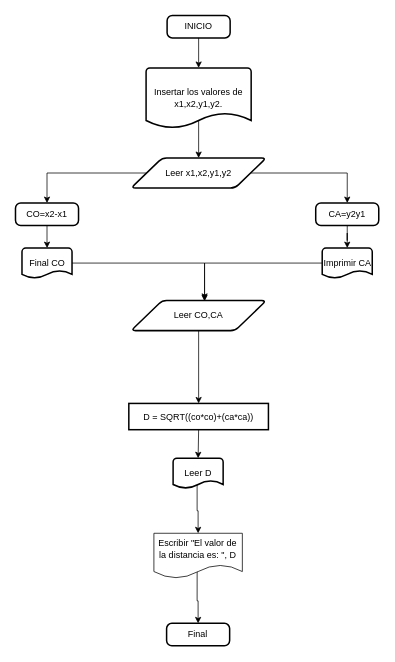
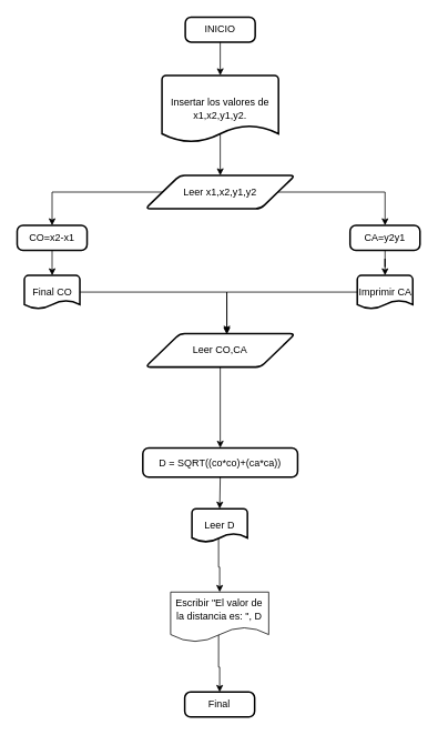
  <mxCell id="0" />
  <mxCell id="1" parent="0" />
  <mxCell id="2" value="INICIO" style="rounded=1;whiteSpace=wrap;html=1;absoluteArcSize=1;arcSize=14;strokeWidth=2;" vertex="1" parent="1"><mxGeometry x="222" y="20" width="84" height="30" as="geometry" /></mxCell>
  <mxCell id="3" style="edgeStyle=orthogonalEdgeStyle;rounded=0;orthogonalLoop=1;jettySize=auto;html=1;entryX=0.5;entryY=0;entryDx=0;entryDy=0;exitX=0.5;exitY=0.838;exitDx=0;exitDy=0;exitPerimeter=0;" edge="1" parent="1" source="4" target="7"><mxGeometry relative="1" as="geometry" /></mxCell>
  <mxCell id="4" value="Insertar los valores de x1,x2,y1,y2." style="strokeWidth=2;html=1;shape=mxgraph.flowchart.document2;whiteSpace=wrap;size=0.25;" vertex="1" parent="1"><mxGeometry x="194" y="90" width="140" height="80" as="geometry" /></mxCell>
  <mxCell id="5" style="edgeStyle=orthogonalEdgeStyle;rounded=0;orthogonalLoop=1;jettySize=auto;html=1;" edge="1" parent="1" source="7" target="9"><mxGeometry relative="1" as="geometry" /></mxCell>
  <mxCell id="6" style="edgeStyle=orthogonalEdgeStyle;rounded=0;orthogonalLoop=1;jettySize=auto;html=1;entryX=0.5;entryY=0;entryDx=0;entryDy=0;" edge="1" parent="1" source="7" target="10"><mxGeometry relative="1" as="geometry" /></mxCell>
  <mxCell id="7" value="Leer x1,x2,y1,y2" style="shape=parallelogram;html=1;strokeWidth=2;perimeter=parallelogramPerimeter;whiteSpace=wrap;rounded=1;arcSize=12;size=0.23;" vertex="1" parent="1"><mxGeometry x="174" y="210" width="180" height="40" as="geometry" /></mxCell>
  <mxCell id="8" style="edgeStyle=orthogonalEdgeStyle;rounded=0;orthogonalLoop=1;jettySize=auto;html=1;" edge="1" parent="1" source="9" target="12"><mxGeometry relative="1" as="geometry" /></mxCell>
  <mxCell id="9" value="CO=x2-x1" style="rounded=1;whiteSpace=wrap;html=1;absoluteArcSize=1;arcSize=14;strokeWidth=2;" vertex="1" parent="1"><mxGeometry x="20" y="270" width="84" height="30" as="geometry" /></mxCell>
  <mxCell id="10" value="CA=y2y1" style="rounded=1;whiteSpace=wrap;html=1;absoluteArcSize=1;arcSize=14;strokeWidth=2;" vertex="1" parent="1"><mxGeometry x="420" y="270" width="84" height="30" as="geometry" /></mxCell>
  <mxCell id="11" style="edgeStyle=orthogonalEdgeStyle;rounded=0;orthogonalLoop=1;jettySize=auto;html=1;entryX=0.5;entryY=0;entryDx=0;entryDy=0;entryPerimeter=0;" edge="1" parent="1" source="2" target="4"><mxGeometry relative="1" as="geometry" /></mxCell>
  <mxCell id="12" value="Final CO" style="strokeWidth=2;html=1;shape=mxgraph.flowchart.document2;whiteSpace=wrap;size=0.25;" vertex="1" parent="1"><mxGeometry x="28.66" y="330" width="66.67" height="40" as="geometry" /></mxCell>
  <mxCell id="13" value="Imprimir CA" style="strokeWidth=2;html=1;shape=mxgraph.flowchart.document2;whiteSpace=wrap;size=0.25;" vertex="1" parent="1"><mxGeometry x="428.66" y="330" width="66.67" height="40" as="geometry" /></mxCell>
  <mxCell id="14" style="edgeStyle=orthogonalEdgeStyle;rounded=0;orthogonalLoop=1;jettySize=auto;html=1;" edge="1" parent="1" source="15" target="19"><mxGeometry relative="1" as="geometry" /></mxCell>
  <mxCell id="15" value="Leer CO,CA" style="shape=parallelogram;html=1;strokeWidth=2;perimeter=parallelogramPerimeter;whiteSpace=wrap;rounded=1;arcSize=12;size=0.23;" vertex="1" parent="1"><mxGeometry x="174" y="400" width="180" height="40" as="geometry" /></mxCell>
  <mxCell id="16" style="edgeStyle=orthogonalEdgeStyle;rounded=0;orthogonalLoop=1;jettySize=auto;html=1;entryX=0.544;entryY=-0.025;entryDx=0;entryDy=0;entryPerimeter=0;" edge="1" parent="1" source="12" target="15"><mxGeometry relative="1" as="geometry" /></mxCell>
  <mxCell id="17" style="edgeStyle=orthogonalEdgeStyle;rounded=0;orthogonalLoop=1;jettySize=auto;html=1;entryX=0.544;entryY=0.025;entryDx=0;entryDy=0;entryPerimeter=0;" edge="1" parent="1" source="13" target="15"><mxGeometry relative="1" as="geometry" /></mxCell>
  <mxCell id="18" style="edgeStyle=orthogonalEdgeStyle;rounded=0;orthogonalLoop=1;jettySize=auto;html=1;entryX=0.5;entryY=0;entryDx=0;entryDy=0;entryPerimeter=0;" edge="1" parent="1" source="10" target="13"><mxGeometry relative="1" as="geometry" /></mxCell>
- <mxCell id="19" value="D = SQRT((co*co)+(ca*ca))" style="whiteSpace=wrap;html=1;absoluteArcSize=1;arcSize=14;strokeWidth=2;rounded=0;" vertex="1" parent="1"><mxGeometry x="171" y="537" width="186" height="35" as="geometry" /></mxCell>
+ <mxCell id="19" value="D = SQRT((co*co)+(ca*ca))" style="rounded=1;whiteSpace=wrap;html=1;absoluteArcSize=1;arcSize=14;strokeWidth=2;" vertex="1" parent="1"><mxGeometry x="171" y="537" width="186" height="35" as="geometry" /></mxCell>
  <mxCell id="20" style="edgeStyle=orthogonalEdgeStyle;rounded=0;orthogonalLoop=1;jettySize=auto;html=1;entryX=0.5;entryY=0;entryDx=0;entryDy=0;exitX=0.48;exitY=0.825;exitDx=0;exitDy=0;exitPerimeter=0;" edge="1" parent="1" source="21" target="24"><mxGeometry relative="1" as="geometry" /></mxCell>
  <mxCell id="21" value="Leer D" style="strokeWidth=2;html=1;shape=mxgraph.flowchart.document2;whiteSpace=wrap;size=0.25;" vertex="1" parent="1"><mxGeometry x="230" y="610" width="66.67" height="40" as="geometry" /></mxCell>
  <mxCell id="22" style="edgeStyle=orthogonalEdgeStyle;rounded=0;orthogonalLoop=1;jettySize=auto;html=1;exitX=0.5;exitY=1;exitDx=0;exitDy=0;entryX=0.5;entryY=0;entryDx=0;entryDy=0;entryPerimeter=0;" edge="1" parent="1" source="19" target="21"><mxGeometry relative="1" as="geometry" /></mxCell>
  <mxCell id="23" style="edgeStyle=orthogonalEdgeStyle;rounded=0;orthogonalLoop=1;jettySize=auto;html=1;entryX=0.5;entryY=0;entryDx=0;entryDy=0;exitX=0.489;exitY=0.8;exitDx=0;exitDy=0;exitPerimeter=0;" edge="1" parent="1" source="24" target="25"><mxGeometry relative="1" as="geometry" /></mxCell>
  <mxCell id="24" value="Escribir &quot;El valor de la distancia es: &quot;, D" style="shape=document;whiteSpace=wrap;html=1;boundedLbl=1;" vertex="1" parent="1"><mxGeometry x="204.41" y="710" width="117.84" height="60" as="geometry" /></mxCell>
  <mxCell id="25" value="Final" style="rounded=1;whiteSpace=wrap;html=1;absoluteArcSize=1;arcSize=14;strokeWidth=2;" vertex="1" parent="1"><mxGeometry x="221.33" y="830" width="84" height="30" as="geometry" /></mxCell>
